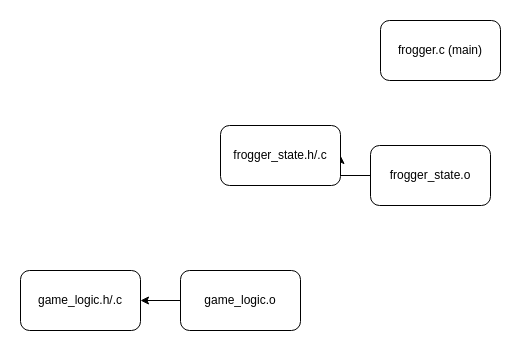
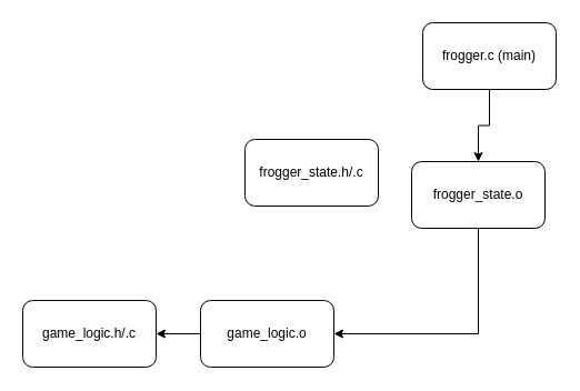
  <mxCell id="0" />
  <mxCell id="1" parent="0" />
+ <mxCell id="2" style="edgeStyle=orthogonalEdgeStyle;rounded=0;orthogonalLoop=1;jettySize=auto;html=1;exitX=0.5;exitY=1;exitDx=0;exitDy=0;entryX=0.5;entryY=0;entryDx=0;entryDy=0;" edge="1" parent="1" source="3" target="9"><mxGeometry relative="1" as="geometry" /></mxCell>
  <mxCell id="3" value="frogger.c (main)" style="rounded=1;whiteSpace=wrap;html=1;" vertex="1" parent="1"><mxGeometry x="380" y="20" width="120" height="60" as="geometry" /></mxCell>
  <mxCell id="4" style="edgeStyle=orthogonalEdgeStyle;rounded=0;orthogonalLoop=1;jettySize=auto;html=1;exitX=0;exitY=0.5;exitDx=0;exitDy=0;entryX=1;entryY=0.5;entryDx=0;entryDy=0;" edge="1" parent="1" source="5" target="6"><mxGeometry relative="1" as="geometry" /></mxCell>
  <mxCell id="5" value="&lt;div&gt;game_logic.o&lt;/div&gt;" style="rounded=1;whiteSpace=wrap;html=1;" vertex="1" parent="1"><mxGeometry x="180" y="270" width="120" height="60" as="geometry" /></mxCell>
  <mxCell id="6" value="game_logic.h/.c" style="rounded=1;whiteSpace=wrap;html=1;" vertex="1" parent="1"><mxGeometry x="20" y="270" width="120" height="60" as="geometry" /></mxCell>
- <mxCell id="8" style="edgeStyle=orthogonalEdgeStyle;rounded=0;orthogonalLoop=1;jettySize=auto;html=1;exitX=0;exitY=0.5;exitDx=0;exitDy=0;entryX=1;entryY=0.5;entryDx=0;entryDy=0;" edge="1" parent="1" source="9" target="10"><mxGeometry relative="1" as="geometry" /></mxCell>
+ <mxCell id="7" style="edgeStyle=orthogonalEdgeStyle;rounded=0;orthogonalLoop=1;jettySize=auto;html=1;exitX=0.5;exitY=1;exitDx=0;exitDy=0;entryX=1;entryY=0.5;entryDx=0;entryDy=0;" edge="1" parent="1" source="9" target="5"><mxGeometry relative="1" as="geometry" /></mxCell>
  <mxCell id="9" value="frogger_state.o" style="rounded=1;whiteSpace=wrap;html=1;" vertex="1" parent="1"><mxGeometry x="370" y="145" width="120" height="60" as="geometry" /></mxCell>
  <mxCell id="10" value="frogger_state.h/.c" style="rounded=1;whiteSpace=wrap;html=1;" vertex="1" parent="1"><mxGeometry x="220" y="125" width="120" height="60" as="geometry" /></mxCell>
